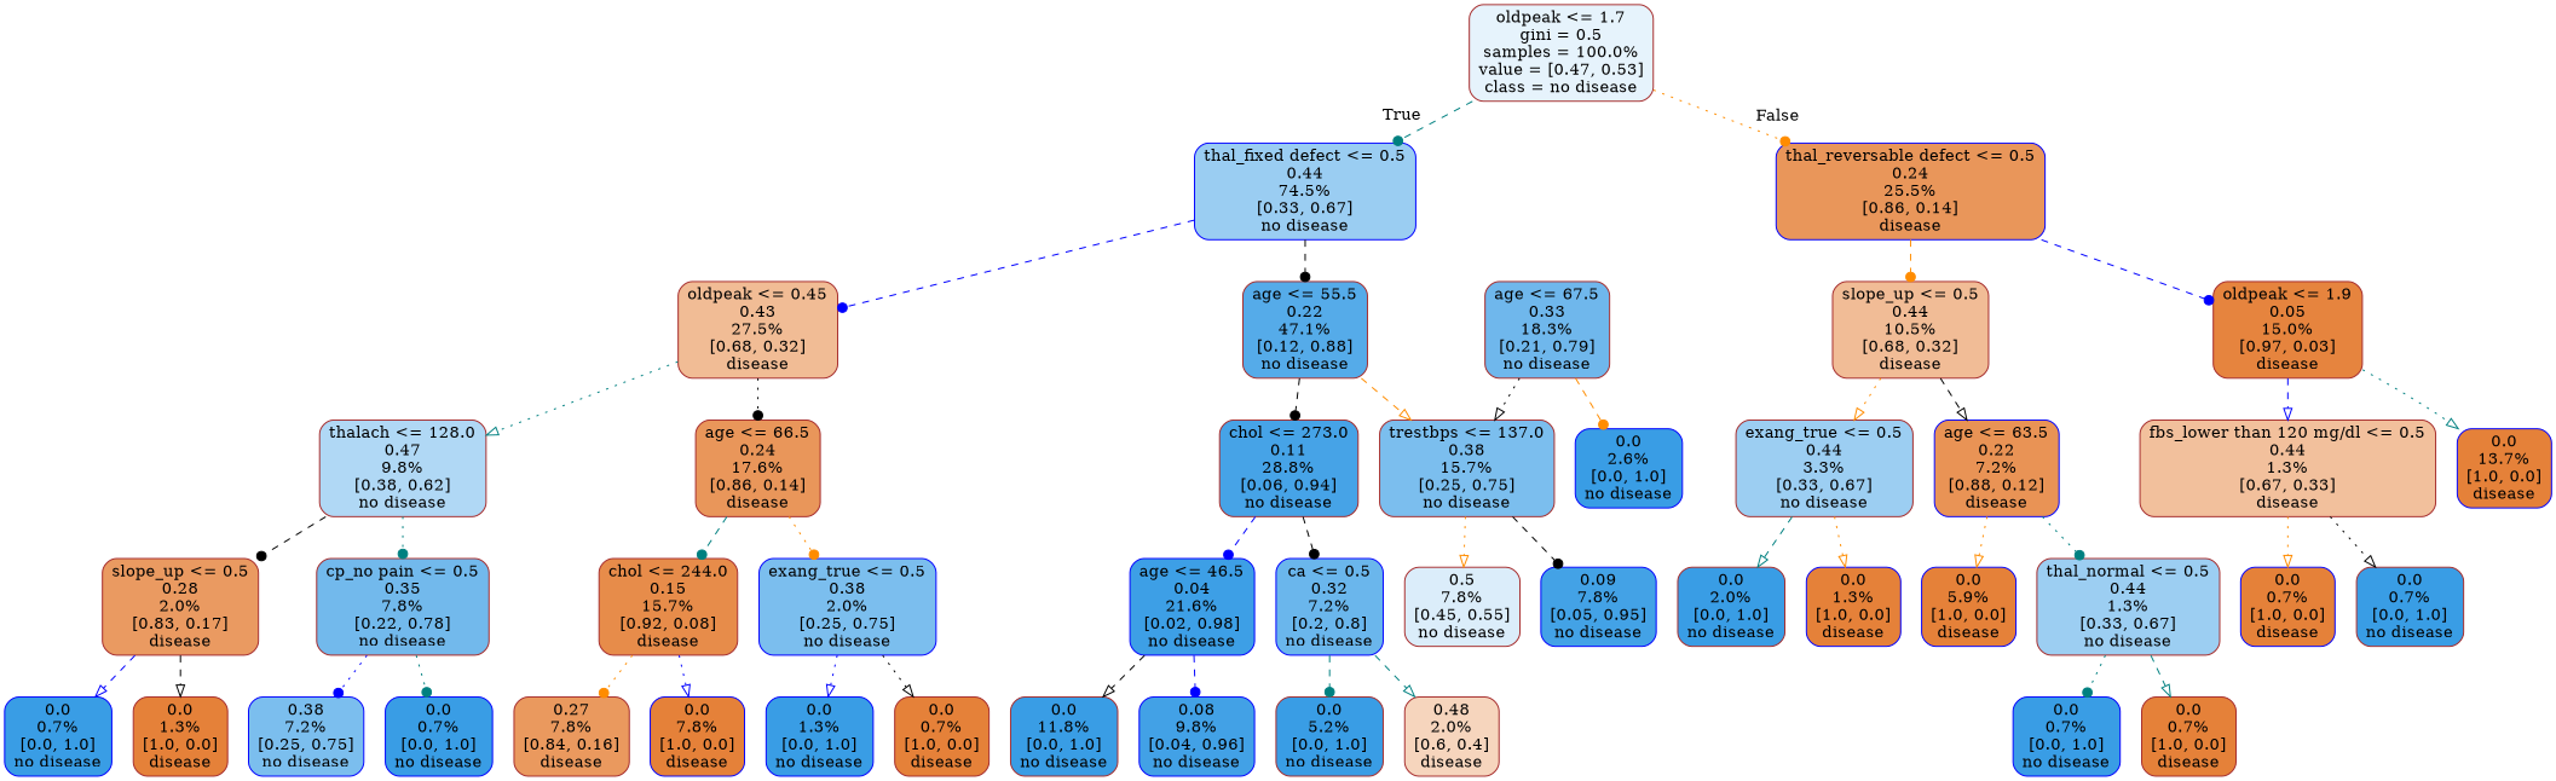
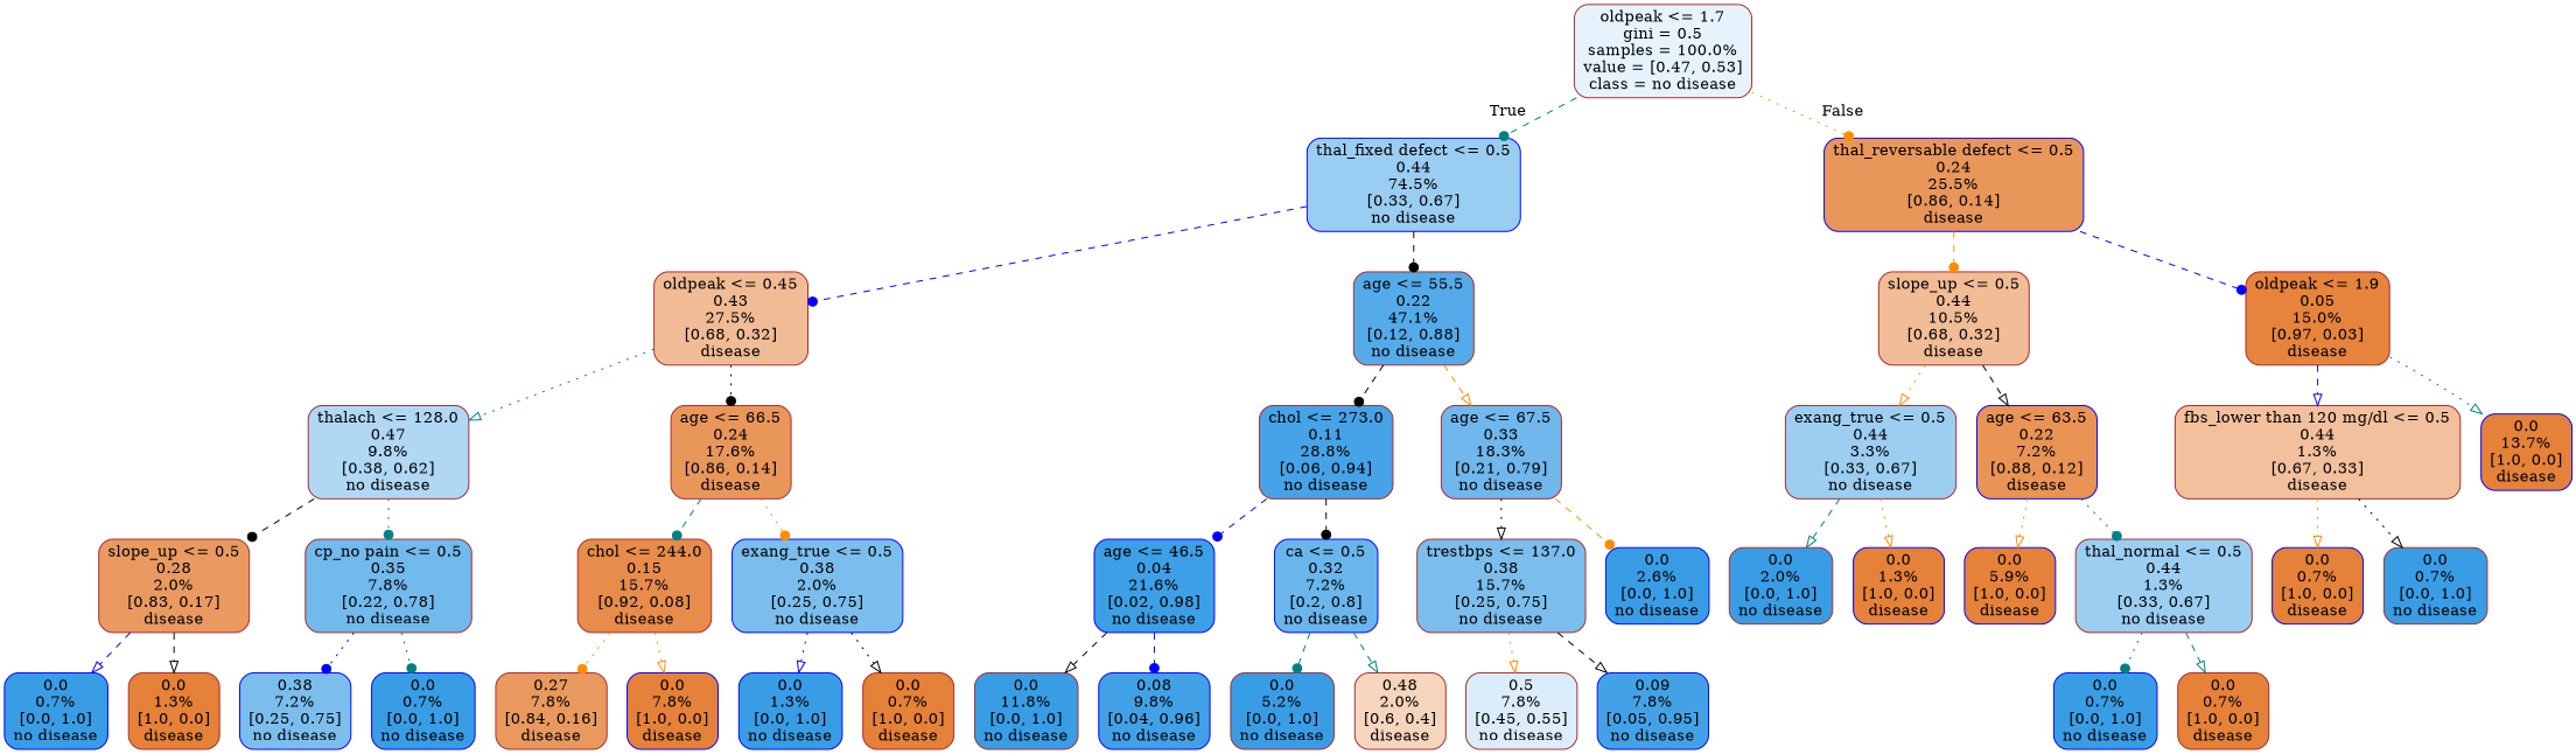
  digraph {
    fontname="DejaVu Serif"
    node [color=brown fillcolor="#399de5" fontname="DejaVu Serif" shape=box style="filled, rounded"]
    edge [arrowhead=dot color=teal fontname="DejaVu Serif" style=dashed]
    n1 [fillcolor="#e6f3fc" label="oldpeak <= 1.7\ngini = 0.5\nsamples = 100.0%\nvalue = [0.47, 0.53]\nclass = no disease"]
    n2 [color=blue fillcolor="#9acdf2" label="thal_fixed defect <= 0.5\n0.44\n74.5%\n[0.33, 0.67]\nno disease"]
    n3 [color=blue fillcolor="#e9965a" label="thal_reversable defect <= 0.5\n0.24\n25.5%\n[0.86, 0.14]\ndisease"]
    n4 [fillcolor="#f1bc95" label="oldpeak <= 0.45\n0.43\n27.5%\n[0.68, 0.32]\ndisease"]
    n5 [fillcolor="#55abe9" label="age <= 55.5\n0.22\n47.1%\n[0.12, 0.88]\nno disease"]
    n6 [fillcolor="#f1bc96" label="slope_up <= 0.5\n0.44\n10.5%\n[0.68, 0.32]\ndisease"]
    n7 [fillcolor="#e6843e" label="oldpeak <= 1.9\n0.05\n15.0%\n[0.97, 0.03]\ndisease"]
    n8 [fillcolor="#b0d8f5" label="thalach <= 128.0\n0.47\n9.8%\n[0.38, 0.62]\nno disease"]
    n9 [fillcolor="#e9965a" label="age <= 66.5\n0.24\n17.6%\n[0.86, 0.14]\ndisease"]
    n10 [fillcolor="#46a3e7" label="chol <= 273.0\n0.11\n28.8%\n[0.06, 0.94]\nno disease"]
    n11 [fillcolor="#6fb7ec" label="age <= 67.5\n0.33\n18.3%\n[0.21, 0.79]\nno disease"]
    n12 [fillcolor="#ea9a61" label="slope_up <= 0.5\n0.28\n2.0%\n[0.83, 0.17]\ndisease"]
    n13 [fillcolor="#72b9ec" label="cp_no pain <= 0.5\n0.35\n7.8%\n[0.22, 0.78]\nno disease"]
    n14 [fillcolor="#e78c4a" label="chol <= 244.0\n0.15\n15.7%\n[0.92, 0.08]\ndisease"]
    n15 [color=blue fillcolor="#7bbeee" label="exang_true <= 0.5\n0.38\n2.0%\n[0.25, 0.75]\nno disease"]
    n16 [color=blue label="0.0\n0.7%\n[0.0, 1.0]\nno disease"]
    n17 [fillcolor="#e58139" label="0.0\n1.3%\n[1.0, 0.0]\ndisease"]
    n18 [color=blue fillcolor="#7bbeee" label="0.38\n7.2%\n[0.25, 0.75]\nno disease"]
    n19 [color=blue label="0.0\n0.7%\n[0.0, 1.0]\nno disease"]
    n20 [fillcolor="#ea995e" label="0.27\n7.8%\n[0.84, 0.16]\ndisease"]
    n21 [color=blue fillcolor="#e58139" label="0.0\n7.8%\n[1.0, 0.0]\ndisease"]
    n22 [color=blue label="0.0\n1.3%\n[0.0, 1.0]\nno disease"]
    n23 [fillcolor="#e58139" label="0.0\n0.7%\n[1.0, 0.0]\ndisease"]
    n24 [color=blue fillcolor="#3d9fe6" label="age <= 46.5\n0.04\n21.6%\n[0.02, 0.98]\nno disease"]
    n25 [color=blue fillcolor="#6ab6ec" label="ca <= 0.5\n0.32\n7.2%\n[0.2, 0.8]\nno disease"]
    n26 [fillcolor="#7bbeee" label="trestbps <= 137.0\n0.38\n15.7%\n[0.25, 0.75]\nno disease"]
    n27 [color=blue label="0.0\n2.6%\n[0.0, 1.0]\nno disease"]
    n28 [label="0.0\n11.8%\n[0.0, 1.0]\nno disease"]
    n29 [color=blue fillcolor="#42a1e6" label="0.08\n9.8%\n[0.04, 0.96]\nno disease"]
    n30 [label="0.0\n5.2%\n[0.0, 1.0]\nno disease"]
    n31 [fillcolor="#f6d5bd" label="0.48\n2.0%\n[0.6, 0.4]\ndisease"]
    n32 [fillcolor="#dbedfa" label="0.5\n7.8%\n[0.45, 0.55]\nno disease"]
    n33 [color=blue fillcolor="#43a2e6" label="0.09\n7.8%\n[0.05, 0.95]\nno disease"]
    n34 [fillcolor="#9ccef2" label="exang_true <= 0.5\n0.44\n3.3%\n[0.33, 0.67]\nno disease"]
    n35 [color=blue fillcolor="#e99355" label="age <= 63.5\n0.22\n7.2%\n[0.88, 0.12]\ndisease"]
    n36 [fillcolor="#f2c09c" label="fbs_lower than 120 mg/dl <= 0.5\n0.44\n1.3%\n[0.67, 0.33]\ndisease"]
    n37 [color=blue fillcolor="#e58139" label="0.0\n13.7%\n[1.0, 0.0]\ndisease"]
    n38 [label="0.0\n2.0%\n[0.0, 1.0]\nno disease"]
    n39 [color=blue fillcolor="#e58139" label="0.0\n1.3%\n[1.0, 0.0]\ndisease"]
    n40 [color=blue fillcolor="#e58139" label="0.0\n5.9%\n[1.0, 0.0]\ndisease"]
    n41 [fillcolor="#9ccef2" label="thal_normal <= 0.5\n0.44\n1.3%\n[0.33, 0.67]\nno disease"]
    n42 [color=blue label="0.0\n0.7%\n[0.0, 1.0]\nno disease"]
    n43 [fillcolor="#e58139" label="0.0\n0.7%\n[1.0, 0.0]\ndisease"]
    n44 [color=blue fillcolor="#e58139" label="0.0\n0.7%\n[1.0, 0.0]\ndisease"]
    n45 [label="0.0\n0.7%\n[0.0, 1.0]\nno disease"]
    n1 -> n2 [headlabel=True labelangle=45 labeldistance=2.5]
    n1 -> n3 [color=darkorange headlabel=False labelangle=-45 labeldistance=2.5 style=dotted]
    n2 -> n4 [color=blue]
    n2 -> n5 [color=black]
    n3 -> n6 [color=darkorange]
    n3 -> n7 [color=blue]
    n4 -> n8 [arrowhead=onormal style=dotted]
    n4 -> n9 [color=black style=dotted]
    n5 -> n10 [color=black]
-   n5 -> n26 [arrowhead=onormal color=darkorange]
+   n5 -> n11 [arrowhead=onormal color=darkorange]
    n6 -> n34 [arrowhead=onormal color=darkorange style=dotted]
    n6 -> n35 [arrowhead=onormal color=black]
    n7 -> n36 [arrowhead=onormal color=blue]
    n7 -> n37 [arrowhead=onormal style=dotted]
    n8 -> n12 [color=black]
    n8 -> n13 [style=dotted]
    n9 -> n14
    n9 -> n15 [color=darkorange style=dotted]
    n10 -> n24 [color=blue]
    n10 -> n25 [color=black]
    n11 -> n26 [arrowhead=onormal color=black style=dotted]
    n11 -> n27 [color=darkorange]
    n12 -> n16 [arrowhead=onormal color=blue]
    n12 -> n17 [arrowhead=onormal color=black]
    n13 -> n18 [color=blue style=dotted]
    n13 -> n19 [style=dotted]
    n14 -> n20 [color=darkorange style=dotted]
-   n14 -> n21 [arrowhead=onormal color=blue style=dotted]
+   n14 -> n21 [arrowhead=onormal color=darkorange style=dotted]
    n15 -> n22 [arrowhead=onormal color=blue style=dotted]
    n15 -> n23 [arrowhead=onormal color=black style=dotted]
    n24 -> n28 [arrowhead=onormal color=black]
    n24 -> n29 [color=blue]
    n25 -> n30
    n25 -> n31 [arrowhead=onormal]
    n26 -> n32 [arrowhead=onormal color=darkorange style=dotted]
-   n26 -> n33 [color=black]
+   n26 -> n33 [arrowhead=onormal color=black]
    n34 -> n38 [arrowhead=onormal]
    n34 -> n39 [arrowhead=onormal color=darkorange style=dotted]
    n35 -> n40 [arrowhead=onormal color=darkorange style=dotted]
    n35 -> n41 [style=dotted]
    n36 -> n44 [arrowhead=onormal color=darkorange style=dotted]
    n36 -> n45 [arrowhead=onormal color=black style=dotted]
    n41 -> n42 [style=dotted]
    n41 -> n43 [arrowhead=onormal]
  }
